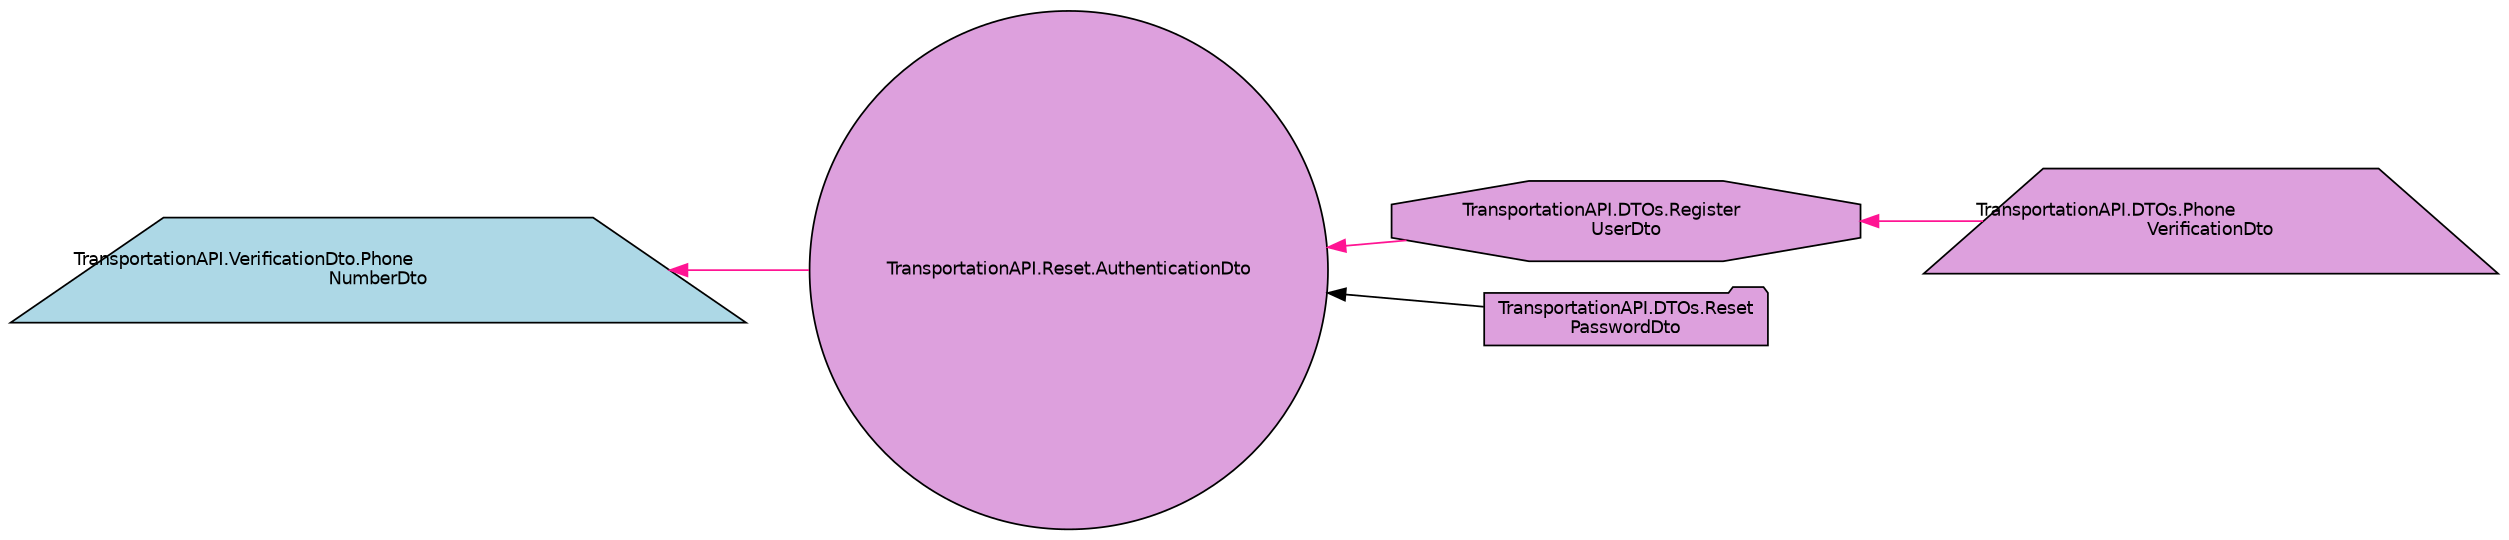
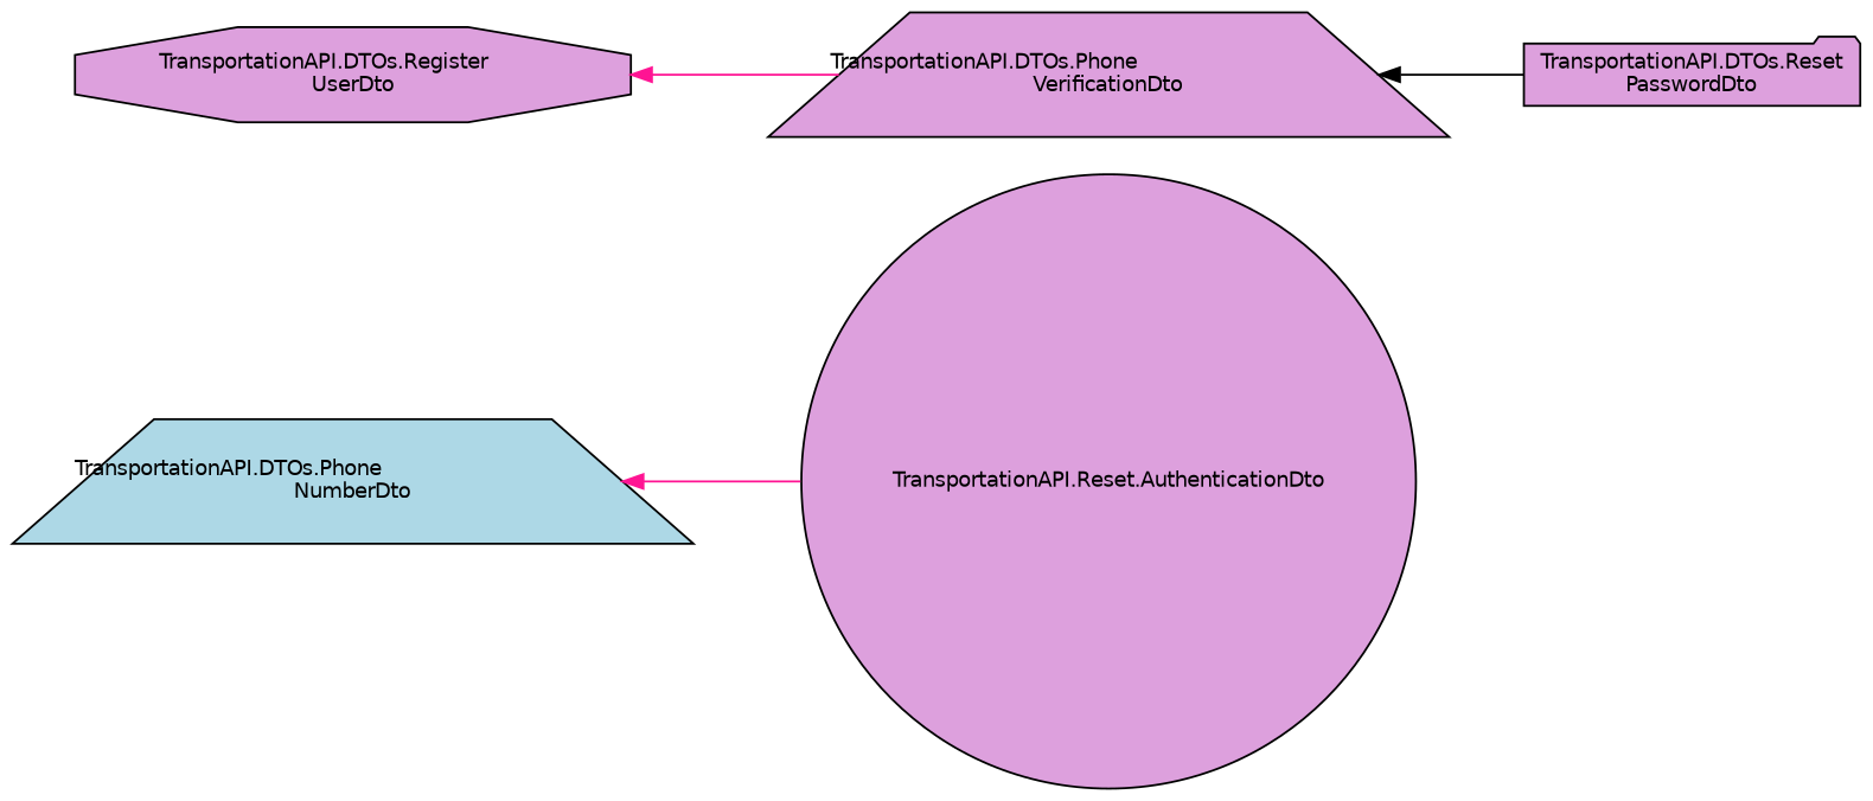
  digraph {
    rankdir=LR
    node [color=black fillcolor=plum fontname=Helvetica fontsize=10 shape=trapezium style=filled]
    edge [color=deeppink dir=back fontname=Helvetica fontsize=10 labelfontname=Helvetica labelfontsize=10 style=solid]
-   n1 [fillcolor=lightblue fontcolor=black height=0.2 label="TransportationAPI.VerificationDto.Phone\lNumberDto" width=0.4]
+   n1 [fillcolor=lightblue fontcolor=black height=0.2 label="TransportationAPI.DTOs.Phone\lNumberDto" width=0.4]
    n2 [height=0.2 label="TransportationAPI.Reset.AuthenticationDto" shape=circle width=0.4]
    n3 [height=0.2 label="TransportationAPI.DTOs.Register\lUserDto" shape=octagon width=0.4]
    n4 [height=0.2 label="TransportationAPI.DTOs.Reset\lPasswordDto" shape=folder width=0.4]
    n5 [height=0.2 label="TransportationAPI.DTOs.Phone\lVerificationDto" width=0.4]
    n1 -> n2
-   n2 -> n3
-   n2 -> n4 [color=black]
+   n5 -> n4 [color=black]
    n3 -> n5
  }
